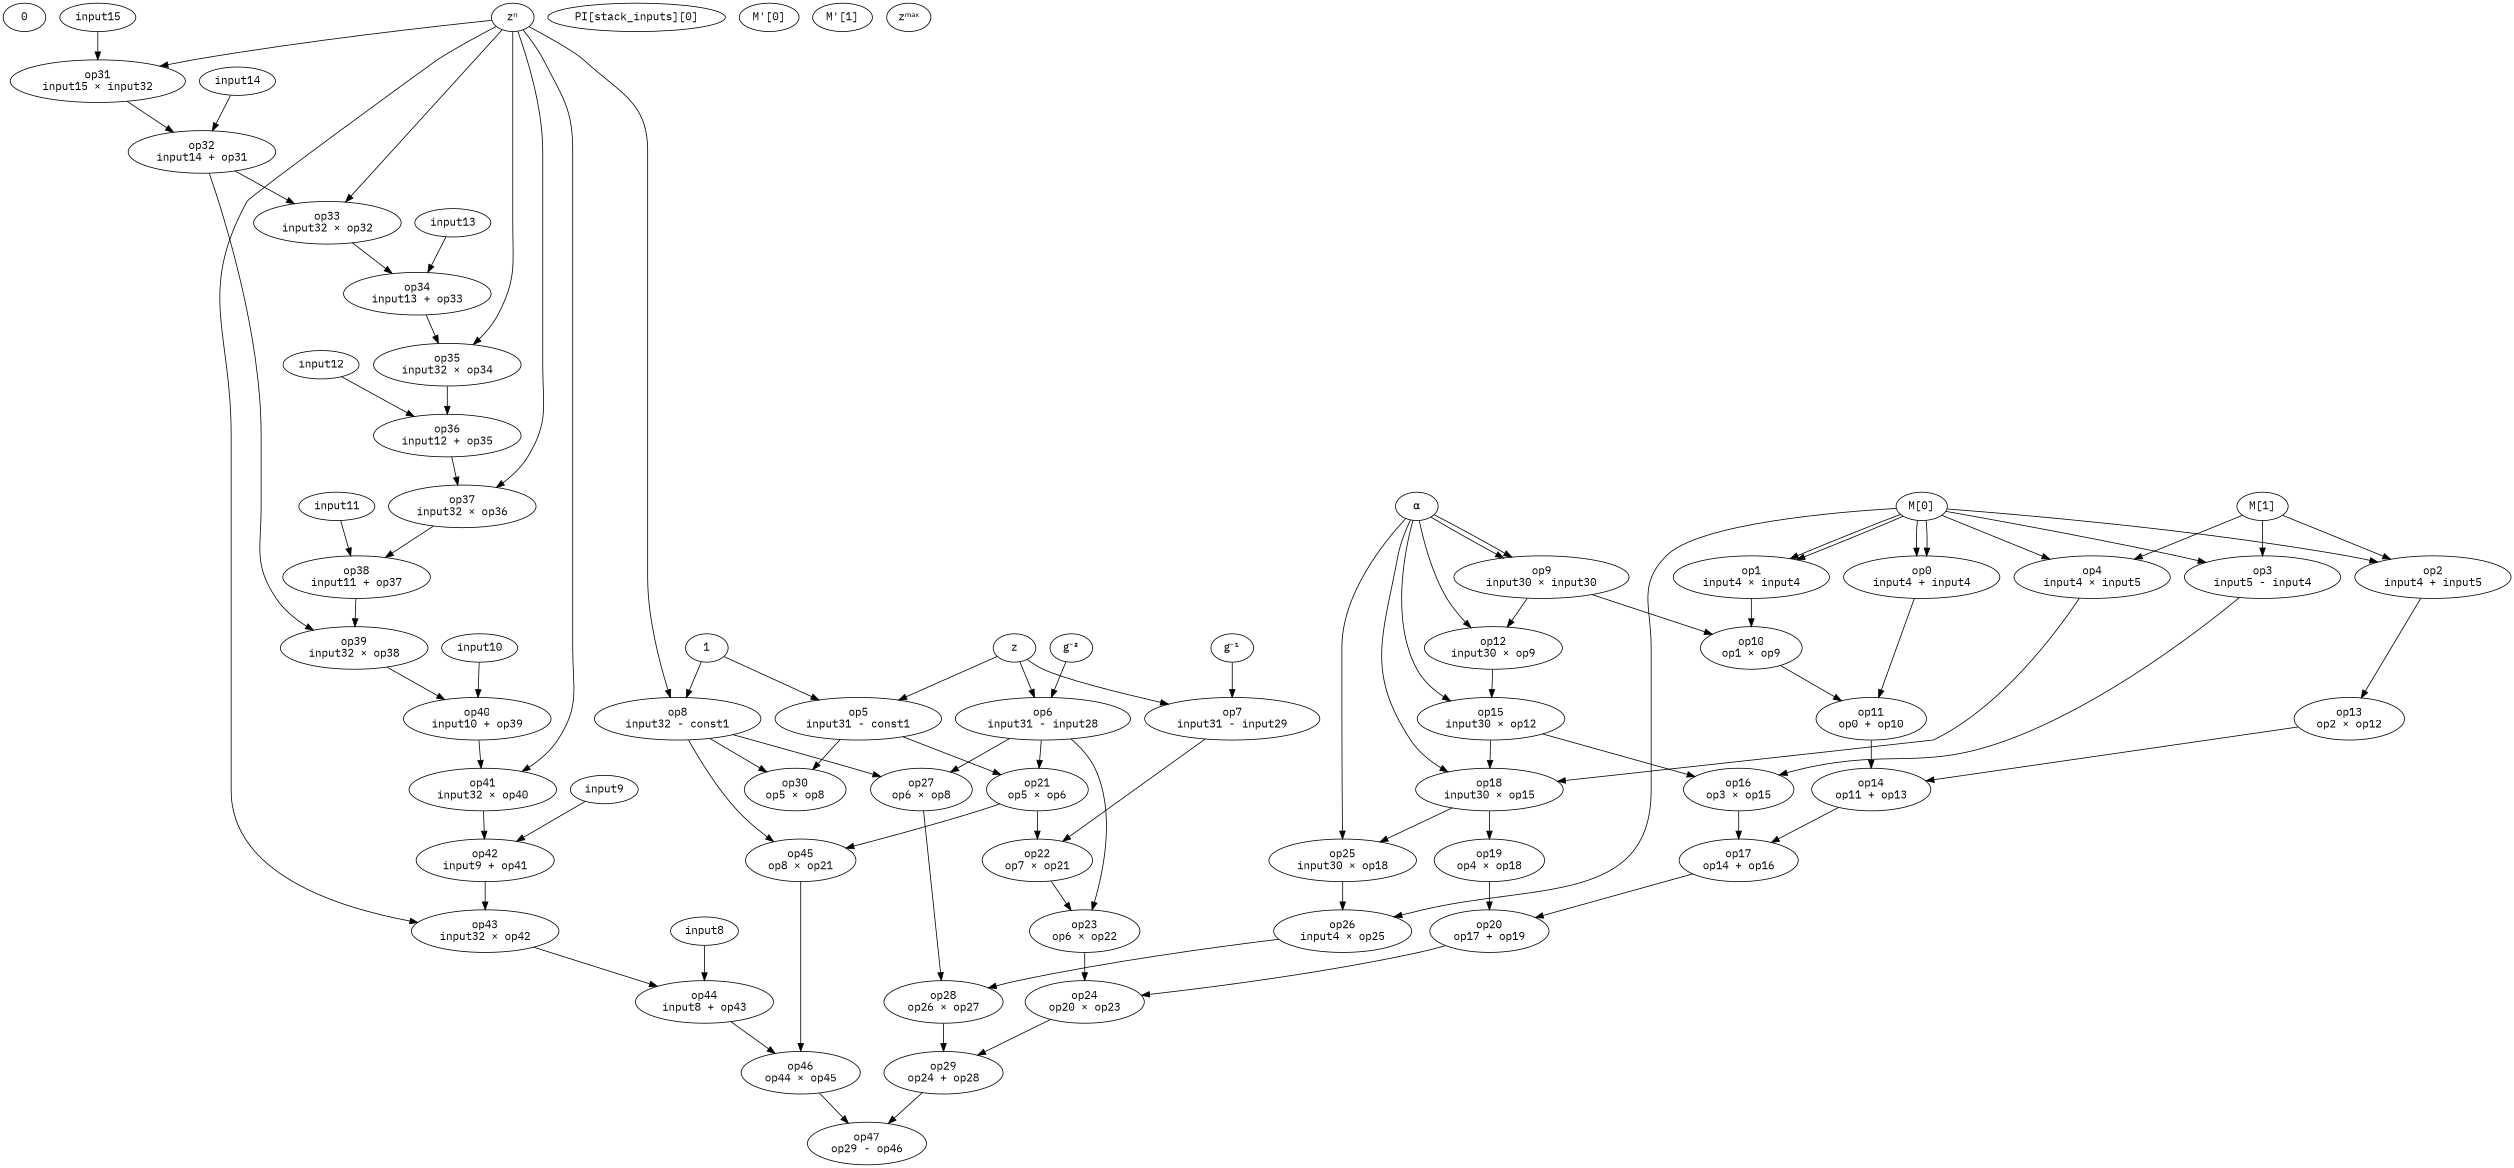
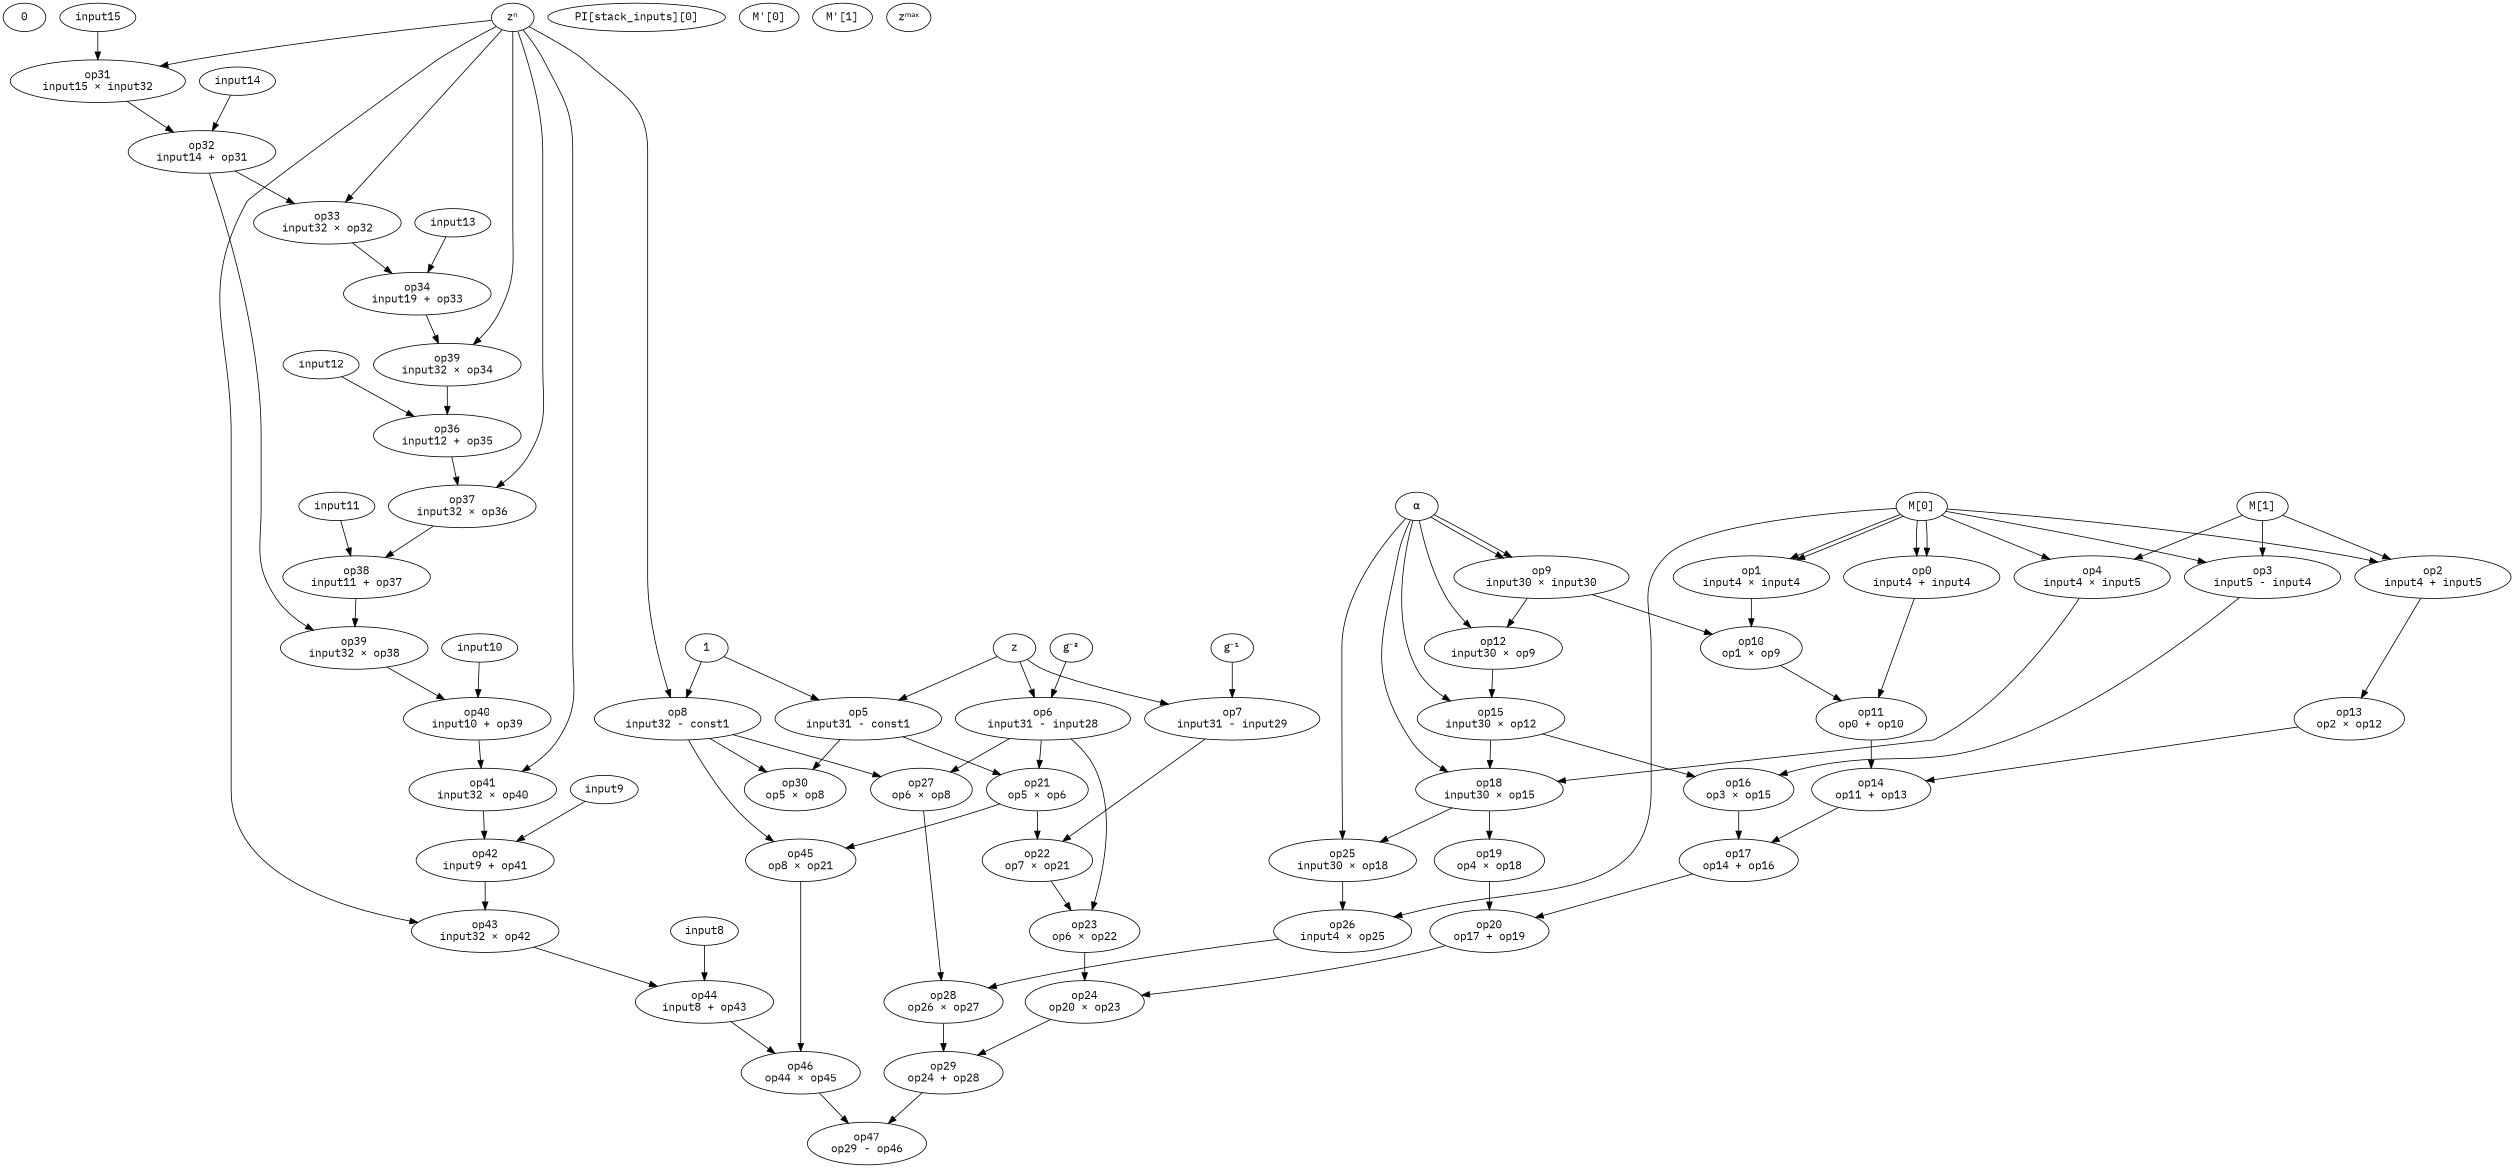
  digraph {
    fontname="IBM Plex Mono"
    node [fontname="IBM Plex Mono"]
    edge [fontname="IBM Plex Mono"]
    n1 [label=0]
    n2 [label=1]
    n3 [label="op5\ninput31 - const1"]
    n4 [label="op8\ninput32 - const1"]
    n5 [label="op21\nop5 × op6"]
    n6 [label="op30\nop5 × op8"]
    n7 [label="op27\nop6 × op8"]
    n8 [label="op45\nop8 × op21"]
    n9 [label="PI[stack_inputs][0]"]
    n10 [label="M[0]"]
    n11 [label="op0\ninput4 + input4"]
    n12 [label="op1\ninput4 × input4"]
    n13 [label="op2\ninput4 + input5"]
    n14 [label="op3\ninput5 - input4"]
    n15 [label="op4\ninput4 × input5"]
    n16 [label="op26\ninput4 × op25"]
    n17 [label="op11\nop0 + op10"]
    n18 [label="op10\nop1 × op9"]
    n19 [label="op13\nop2 × op12"]
    n20 [label="op16\nop3 × op15"]
    n21 [label="op18\ninput30 × op15"]
    n22 [label="op28\nop26 × op27"]
    n23 [label="M[1]"]
    n24 [label="M'[0]"]
    n25 [label="M'[1]"]
    n26 [label="g⁻²"]
    n27 [label="op6\ninput31 - input28"]
    n28 [label="op23\nop6 × op22"]
    n29 [label="g⁻¹"]
    n30 [label="op7\ninput31 - input29"]
    n31 [label="op22\nop7 × op21"]
    n32 [label="⍺"]
    n33 [label="op9\ninput30 × input30"]
    n34 [label="op12\ninput30 × op9"]
    n35 [label="op15\ninput30 × op12"]
    n36 [label="op25\ninput30 × op18"]
    n37 [label="op19\nop4 × op18"]
    n38 [label=z]
    n39 [label="zⁿ"]
    n40 [label="op31\ninput15 × input32"]
    n41 [label="op33\ninput32 × op32"]
-   n42 [label="op35\ninput32 × op34"]
+   n42 [label="op39\ninput32 × op34"]
    n43 [label="op37\ninput32 × op36"]
    n44 [label="op41\ninput32 × op40"]
    n45 [label="op43\ninput32 × op42"]
    n46 [label="op32\ninput14 + op31"]
-   n47 [label="op34\ninput13 + op33"]
+   n47 [label="op34\ninput19 + op33"]
    n48 [label="op36\ninput12 + op35"]
    n49 [label="op38\ninput11 + op37"]
    n50 [label="op39\ninput32 × op38"]
    n51 [label="op40\ninput10 + op39"]
    n52 [label="op42\ninput9 + op41"]
    n53 [label="op44\ninput8 + op43"]
    n54 [label="zᵐᵃˣ"]
    n55 [label="op14\nop11 + op13"]
    n56 [label="op17\nop14 + op16"]
    n57 [label="op20\nop17 + op19"]
    n58 [label="op24\nop20 × op23"]
    n59 [label="op46\nop44 × op45"]
    n60 [label="op29\nop24 + op28"]
    n61 [label="op47\nop29 - op46"]
    input15
    input14
    input13
    input12
    input11
    input10
    input9
    input8
    n2 -> n3
    n2 -> n4
    n3 -> n5
    n3 -> n6
    n4 -> n6
    n4 -> n7
    n4 -> n8
    n5 -> n8
    n5 -> n31
    n7 -> n22
    n8 -> n59
    n10 -> n11
    n10 -> n11
    n10 -> n12
    n10 -> n12
    n10 -> n13
    n10 -> n14
    n10 -> n15
    n10 -> n16
    n11 -> n17
    n12 -> n18
    n13 -> n19
    n14 -> n20
    n15 -> n21
    n16 -> n22
    n17 -> n55
    n18 -> n17
    n19 -> n55
    n20 -> n56
    n21 -> n36
    n21 -> n37
    n22 -> n60
    n23 -> n13
    n23 -> n14
    n23 -> n15
    n26 -> n27
    n27 -> n5
    n27 -> n7
    n27 -> n28
    n28 -> n58
    n29 -> n30
    n30 -> n31
    n31 -> n28
    n32 -> n21
    n32 -> n33
    n32 -> n33
    n32 -> n34
    n32 -> n35
    n32 -> n36
    n33 -> n18
    n33 -> n34
    n34 -> n35
    n35 -> n20
    n35 -> n21
    n36 -> n16
    n37 -> n57
    n38 -> n3
    n38 -> n27
    n38 -> n30
    n39 -> n4
    n39 -> n40
    n39 -> n41
    n39 -> n42
    n39 -> n43
    n39 -> n44
    n39 -> n45
    n40 -> n46
    n41 -> n47
    n42 -> n48
    n43 -> n49
    n44 -> n52
    n45 -> n53
    n46 -> n41
    n46 -> n50
    n47 -> n42
    n48 -> n43
    n49 -> n50
    n50 -> n51
    n51 -> n44
    n52 -> n45
    n53 -> n59
    n55 -> n56
    n56 -> n57
    n57 -> n58
    n58 -> n60
    n59 -> n61
    n60 -> n61
    input15 -> n40
    input14 -> n46
    input13 -> n47
    input12 -> n48
    input11 -> n49
    input10 -> n51
    input9 -> n52
    input8 -> n53
  }
